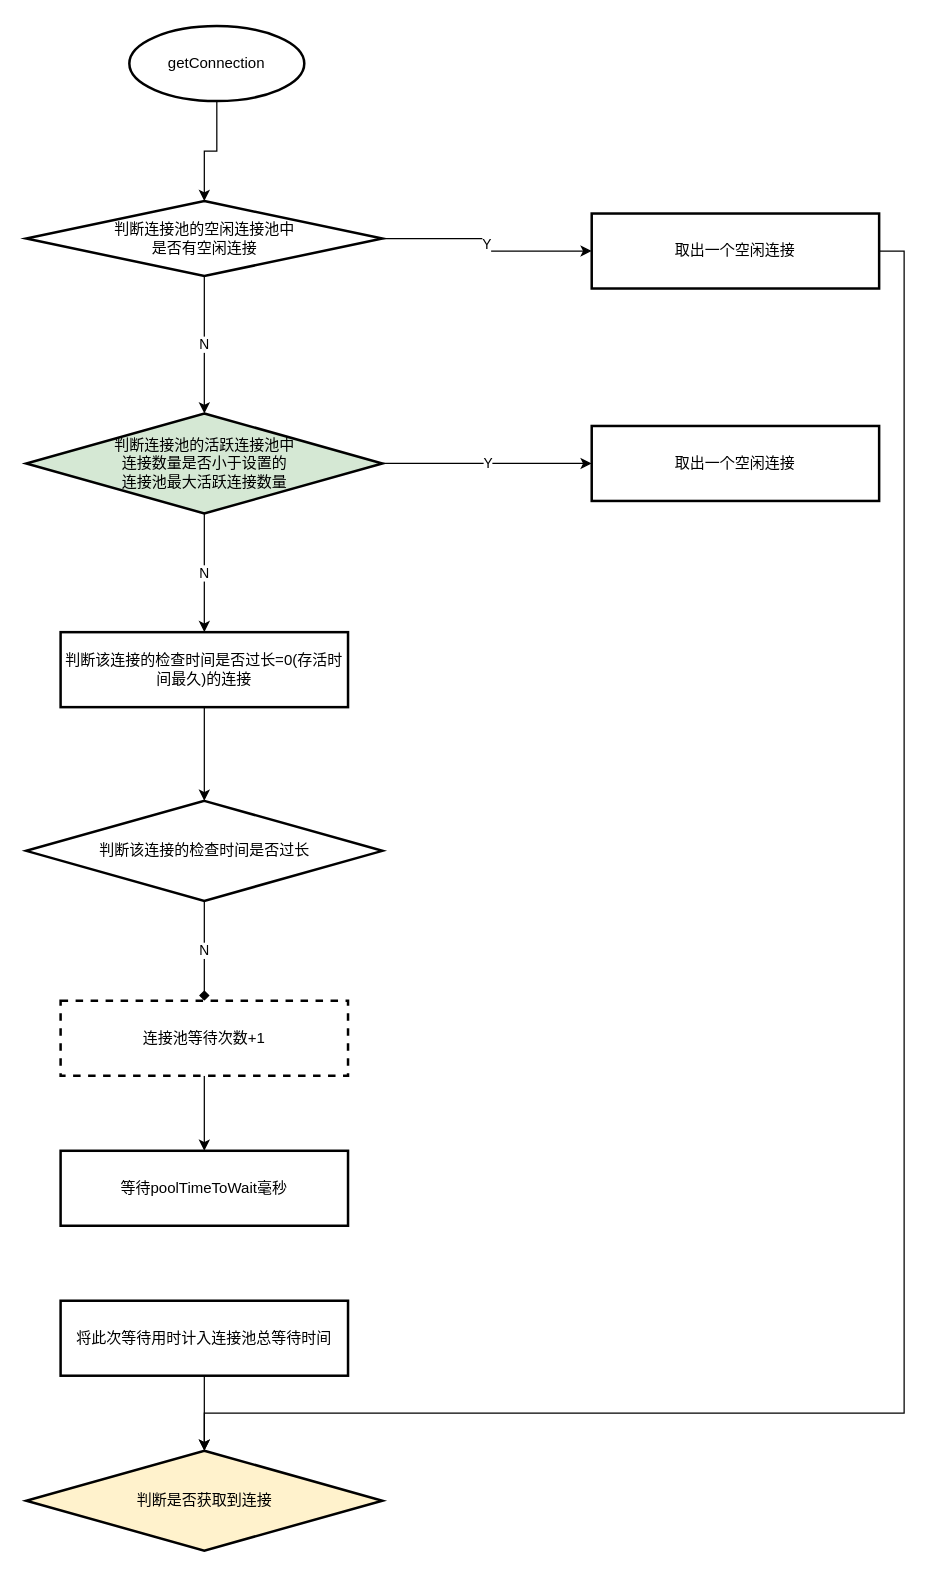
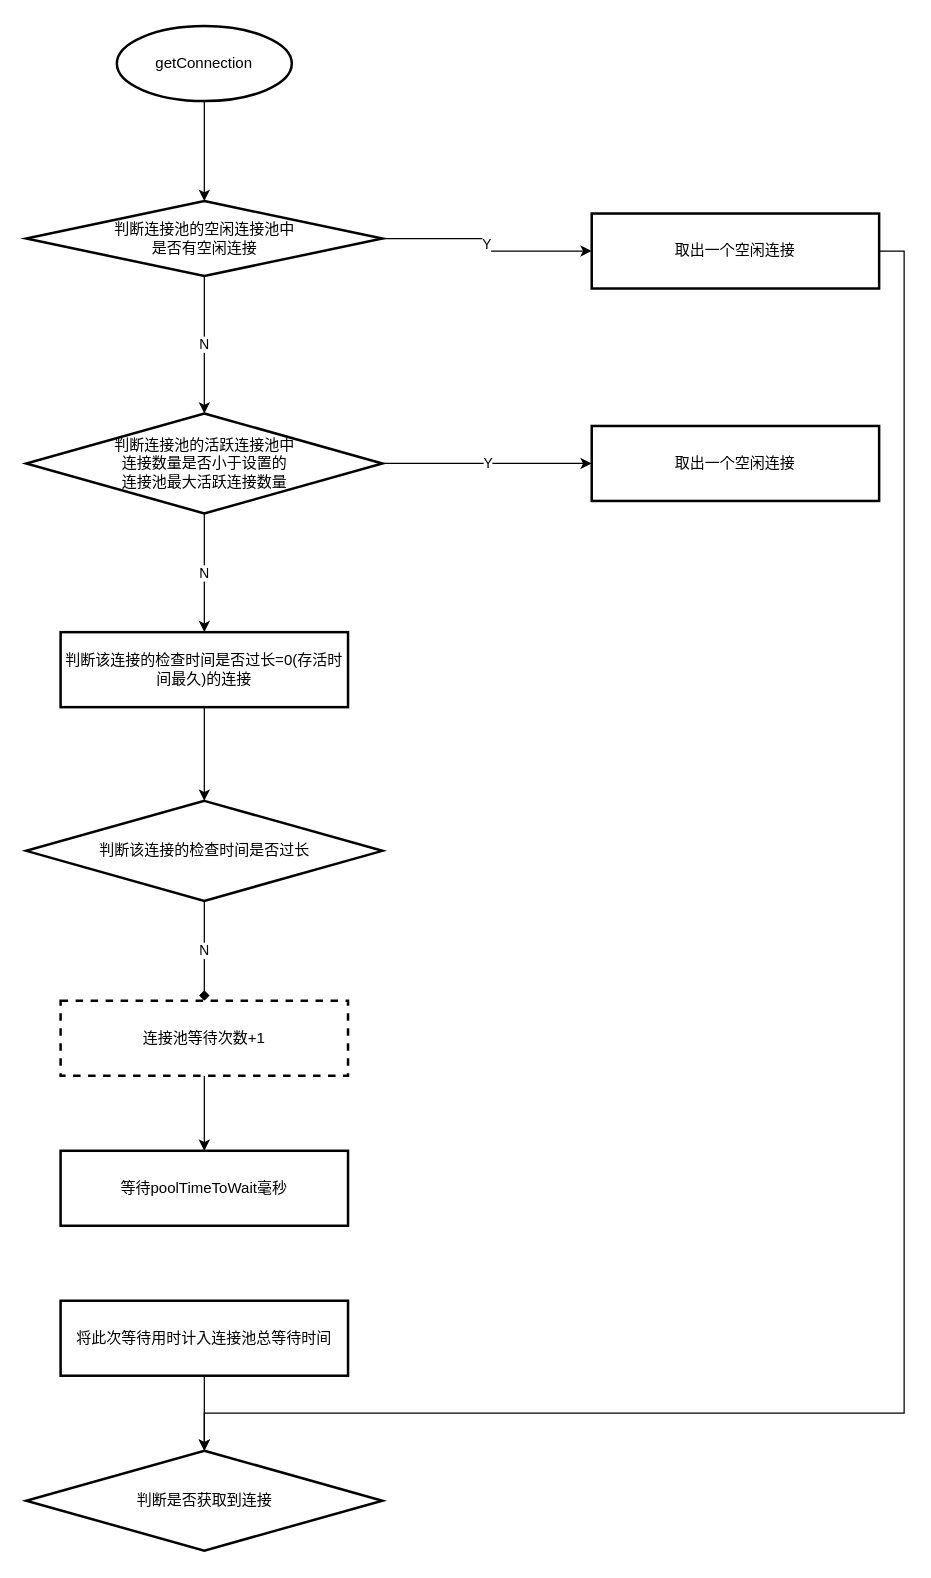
  <mxCell id="0" />
  <mxCell id="1" parent="0" />
  <mxCell id="2" style="edgeStyle=orthogonalEdgeStyle;rounded=0;orthogonalLoop=1;jettySize=auto;html=1;exitX=0.5;exitY=1;exitDx=0;exitDy=0;exitPerimeter=0;entryX=0.5;entryY=0;entryDx=0;entryDy=0;" edge="1" parent="1" source="3" target="9"><mxGeometry relative="1" as="geometry" /></mxCell>
- <mxCell id="3" value="getConnection" style="strokeWidth=2;html=1;shape=mxgraph.flowchart.start_1;whiteSpace=wrap;" vertex="1" parent="1"><mxGeometry x="103" y="20" width="140" height="60" as="geometry" /></mxCell>
+ <mxCell id="3" value="getConnection" style="strokeWidth=2;html=1;shape=mxgraph.flowchart.start_1;whiteSpace=wrap;" vertex="1" parent="1"><mxGeometry x="93" y="20" width="140" height="60" as="geometry" /></mxCell>
  <mxCell id="4" value="N" style="edgeStyle=orthogonalEdgeStyle;rounded=0;orthogonalLoop=1;jettySize=auto;html=1;" edge="1" parent="1" source="6" target="11"><mxGeometry relative="1" as="geometry" /></mxCell>
  <mxCell id="5" value="Y" style="edgeStyle=orthogonalEdgeStyle;rounded=0;orthogonalLoop=1;jettySize=auto;html=1;exitX=1;exitY=0.5;exitDx=0;exitDy=0;entryX=0;entryY=0.5;entryDx=0;entryDy=0;" edge="1" parent="1" source="6" target="22"><mxGeometry relative="1" as="geometry" /></mxCell>
- <mxCell id="6" value="判断连接池的活跃连接池中&lt;br&gt;连接数量是否小于设置的&lt;br&gt;连接池最大活跃连接数量" style="rhombus;whiteSpace=wrap;html=1;strokeWidth=2;fillColor=#d5e8d4;" vertex="1" parent="1"><mxGeometry x="20.5" y="330" width="285" height="80" as="geometry" /></mxCell>
+ <mxCell id="6" value="判断连接池的活跃连接池中&lt;br&gt;连接数量是否小于设置的&lt;br&gt;连接池最大活跃连接数量" style="rhombus;whiteSpace=wrap;html=1;strokeWidth=2;" vertex="1" parent="1"><mxGeometry x="20.5" y="330" width="285" height="80" as="geometry" /></mxCell>
  <mxCell id="7" value="N" style="edgeStyle=orthogonalEdgeStyle;rounded=0;orthogonalLoop=1;jettySize=auto;html=1;exitX=0.5;exitY=1;exitDx=0;exitDy=0;entryX=0.5;entryY=0;entryDx=0;entryDy=0;" edge="1" parent="1" source="9" target="6"><mxGeometry relative="1" as="geometry" /></mxCell>
  <mxCell id="8" value="Y" style="edgeStyle=orthogonalEdgeStyle;rounded=0;orthogonalLoop=1;jettySize=auto;html=1;exitX=1;exitY=0.5;exitDx=0;exitDy=0;entryX=0;entryY=0.5;entryDx=0;entryDy=0;" edge="1" parent="1" source="9" target="21"><mxGeometry relative="1" as="geometry" /></mxCell>
  <mxCell id="9" value="判断连接池的空闲连接池中&lt;br&gt;是否有空闲连接" style="rhombus;whiteSpace=wrap;html=1;strokeWidth=2;" vertex="1" parent="1"><mxGeometry x="20.5" y="160" width="285" height="60" as="geometry" /></mxCell>
  <mxCell id="10" style="edgeStyle=orthogonalEdgeStyle;rounded=0;orthogonalLoop=1;jettySize=auto;html=1;exitX=0.5;exitY=1;exitDx=0;exitDy=0;entryX=0.5;entryY=0;entryDx=0;entryDy=0;" edge="1" parent="1" source="11" target="13"><mxGeometry relative="1" as="geometry" /></mxCell>
  <mxCell id="11" value="判断该连接的检查时间是否过长=0(存活时间最久)的连接" style="whiteSpace=wrap;html=1;strokeWidth=2;" vertex="1" parent="1"><mxGeometry x="48" y="505" width="230" height="60" as="geometry" /></mxCell>
  <mxCell id="12" value="N" style="edgeStyle=orthogonalEdgeStyle;rounded=0;orthogonalLoop=1;jettySize=auto;html=1;exitX=0.5;exitY=1;exitDx=0;exitDy=0;entryX=0.5;entryY=0;entryDx=0;entryDy=0;endArrow=diamond;" edge="1" parent="1" source="13" target="15"><mxGeometry relative="1" as="geometry" /></mxCell>
  <mxCell id="13" value="判断该连接的检查时间是否过长" style="rhombus;whiteSpace=wrap;html=1;strokeWidth=2;" vertex="1" parent="1"><mxGeometry x="20.5" y="640" width="285" height="80" as="geometry" /></mxCell>
  <mxCell id="14" style="edgeStyle=orthogonalEdgeStyle;rounded=0;orthogonalLoop=1;jettySize=auto;html=1;exitX=0.5;exitY=1;exitDx=0;exitDy=0;entryX=0.5;entryY=0;entryDx=0;entryDy=0;" edge="1" parent="1" source="15" target="16"><mxGeometry relative="1" as="geometry" /></mxCell>
  <mxCell id="15" value="连接池等待次数+1" style="whiteSpace=wrap;html=1;strokeWidth=2;dashed=1;" vertex="1" parent="1"><mxGeometry x="48" y="800" width="230" height="60" as="geometry" /></mxCell>
  <mxCell id="16" value="等待poolTimeToWait毫秒" style="whiteSpace=wrap;html=1;strokeWidth=2;" vertex="1" parent="1"><mxGeometry x="48" y="920" width="230" height="60" as="geometry" /></mxCell>
  <mxCell id="17" style="edgeStyle=orthogonalEdgeStyle;rounded=0;orthogonalLoop=1;jettySize=auto;html=1;exitX=0.5;exitY=1;exitDx=0;exitDy=0;entryX=0.5;entryY=0;entryDx=0;entryDy=0;" edge="1" parent="1" source="18" target="19"><mxGeometry relative="1" as="geometry" /></mxCell>
  <mxCell id="18" value="&lt;span style=&quot;text-align: left;&quot;&gt;将此次等待用时计入连接池总等待时间&lt;/span&gt;" style="whiteSpace=wrap;html=1;strokeWidth=2;" vertex="1" parent="1"><mxGeometry x="48" y="1040" width="230" height="60" as="geometry" /></mxCell>
- <mxCell id="19" value="判断是否获取到连接" style="rhombus;whiteSpace=wrap;html=1;strokeWidth=2;fillColor=#fff2cc;" vertex="1" parent="1"><mxGeometry x="20.5" y="1160" width="285" height="80" as="geometry" /></mxCell>
+ <mxCell id="19" value="判断是否获取到连接" style="rhombus;whiteSpace=wrap;html=1;strokeWidth=2;" vertex="1" parent="1"><mxGeometry x="20.5" y="1160" width="285" height="80" as="geometry" /></mxCell>
  <mxCell id="20" style="edgeStyle=orthogonalEdgeStyle;rounded=0;orthogonalLoop=1;jettySize=auto;html=1;exitX=1;exitY=0.5;exitDx=0;exitDy=0;entryX=0.5;entryY=0;entryDx=0;entryDy=0;" edge="1" parent="1" source="21" target="19"><mxGeometry relative="1" as="geometry"><Array as="points"><mxPoint x="723" y="200" /><mxPoint x="723" y="1130" /><mxPoint x="163" y="1130" /></Array></mxGeometry></mxCell>
  <mxCell id="21" value="取出一个空闲连接" style="whiteSpace=wrap;html=1;strokeWidth=2;" vertex="1" parent="1"><mxGeometry x="473" y="170" width="230" height="60" as="geometry" /></mxCell>
  <mxCell id="22" value="取出一个空闲连接" style="whiteSpace=wrap;html=1;strokeWidth=2;" vertex="1" parent="1"><mxGeometry x="473" y="340" width="230" height="60" as="geometry" /></mxCell>
